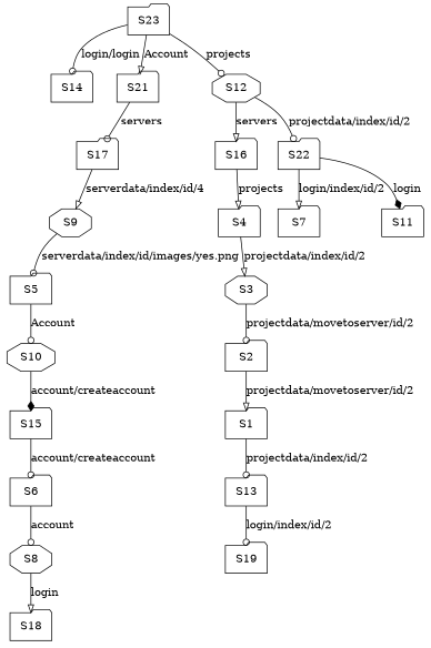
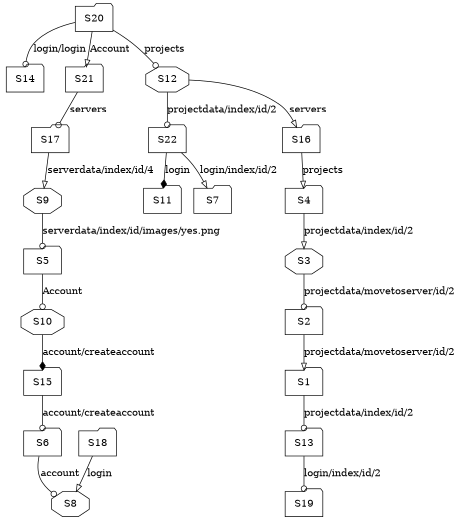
  digraph {
    node [shape=folder]
    edge [arrowhead=odot]
-   S20 [label=S23]
+   S20
    S14
    S21
    S12 [shape=octagon]
    S17
    S16
    S22
    S9 [shape=octagon]
    S4
    S7
    S11
    S5
    S10 [shape=octagon]
    S15
    S6
    S8 [shape=octagon]
    S18
    S3 [shape=octagon]
    S2
    S1
    S13
    S19
    S20 -> S14 [label="login/login"]
    S20 -> S21 [arrowhead=onormal label=Account]
    S20 -> S12 [label=projects]
    S21 -> S17 [label=servers]
    S12 -> S16 [arrowhead=onormal label=servers]
    S12 -> S22 [label="projectdata/index/id/2"]
    S17 -> S9 [arrowhead=onormal label="serverdata/index/id/4"]
    S16 -> S4 [arrowhead=onormal label=projects]
    S22 -> S7 [arrowhead=onormal label="login/index/id/2"]
    S22 -> S11 [arrowhead=diamond label=login]
    S9 -> S5 [label="serverdata/index/id/images/yes.png"]
    S4 -> S3 [arrowhead=onormal label="projectdata/index/id/2"]
    S5 -> S10 [label=Account]
    S10 -> S15 [arrowhead=diamond label="account/createaccount"]
    S15 -> S6 [label="account/createaccount"]
    S6 -> S8 [label=account]
-   S8 -> S18 [arrowhead=onormal label=login]
+   S18 -> S8 [arrowhead=onormal label=login]
    S3 -> S2 [label="projectdata/movetoserver/id/2"]
    S2 -> S1 [arrowhead=onormal label="projectdata/movetoserver/id/2"]
    S1 -> S13 [label="projectdata/index/id/2"]
    S13 -> S19 [label="login/index/id/2"]
  }
